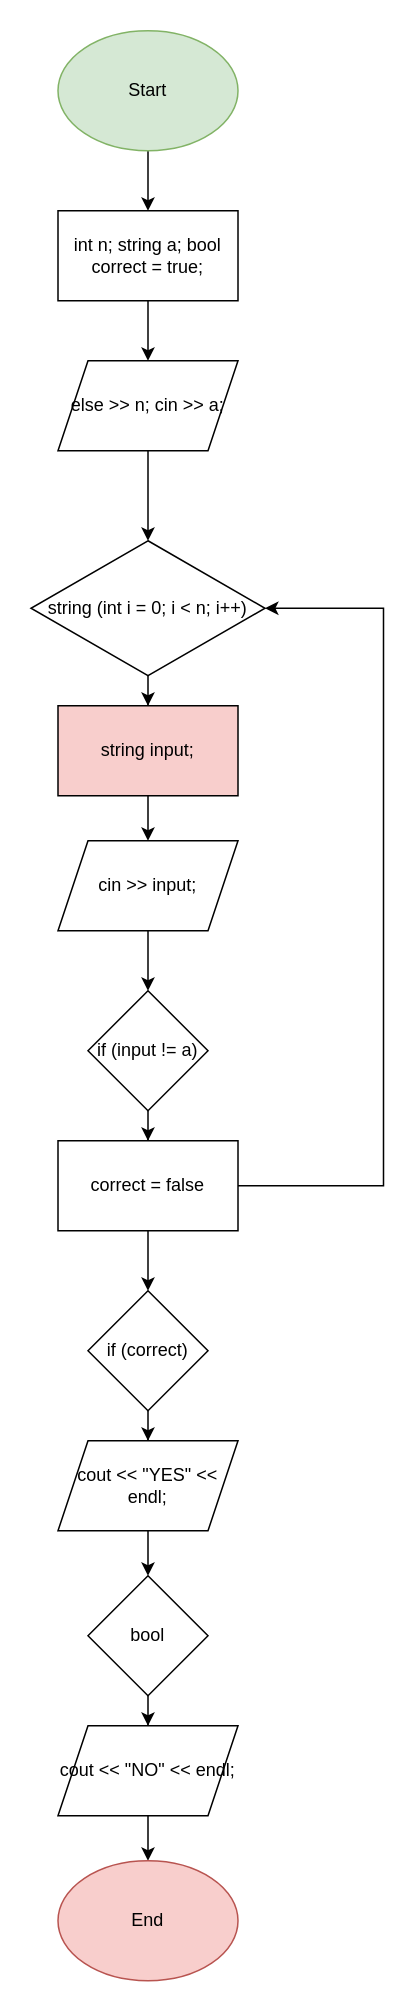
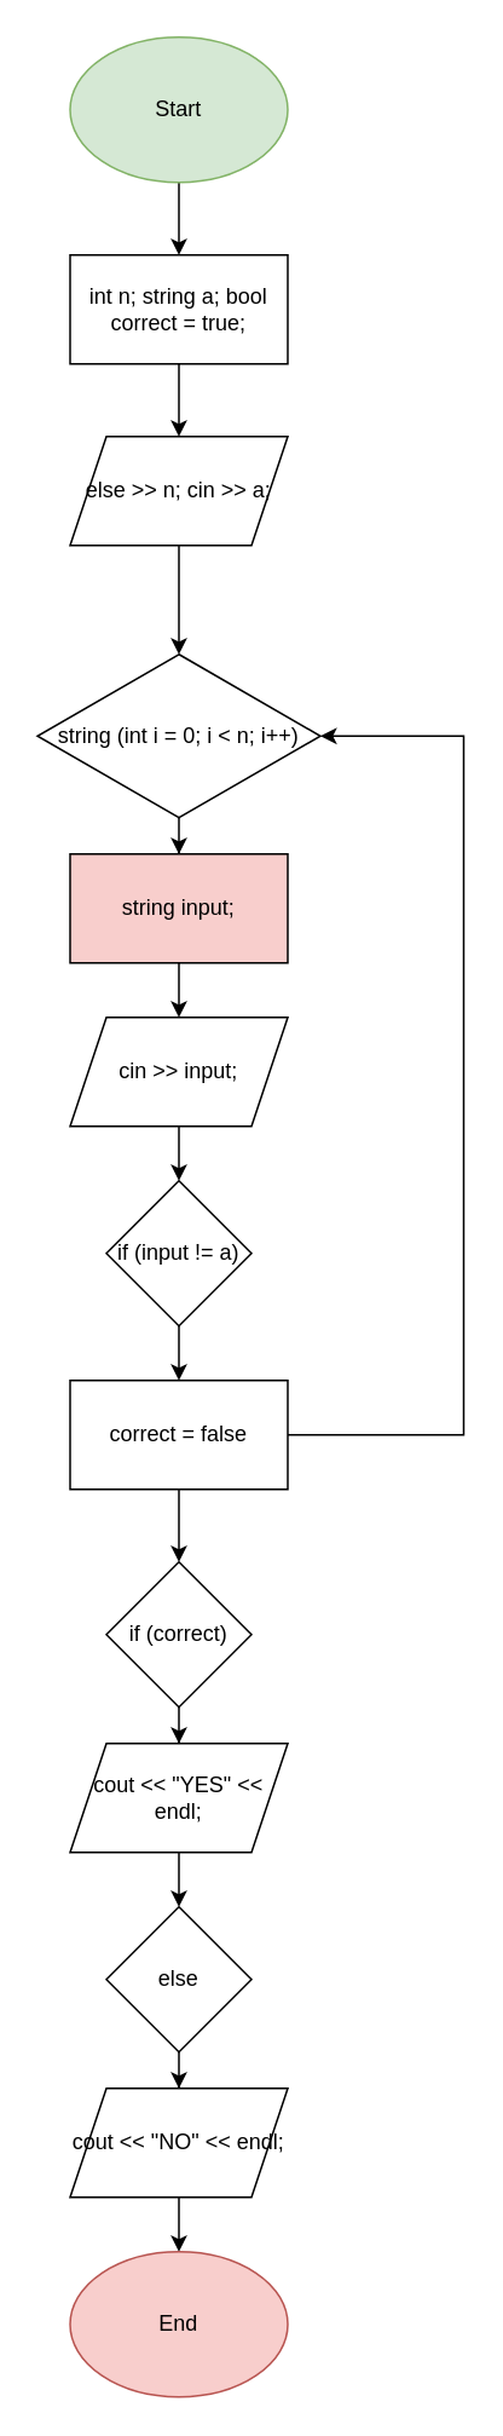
  <mxCell id="0" />
  <mxCell id="1" parent="0" />
  <mxCell id="2" style="edgeStyle=orthogonalEdgeStyle;rounded=0;orthogonalLoop=1;jettySize=auto;html=1;" edge="1" parent="1" source="3" target="5"><mxGeometry relative="1" as="geometry"><mxPoint x="98" y="170" as="targetPoint" /></mxGeometry></mxCell>
  <mxCell id="3" value="Start" style="ellipse;whiteSpace=wrap;html=1;fillColor=#d5e8d4;strokeColor=#82b366;" vertex="1" parent="1"><mxGeometry x="38" y="20" width="120" height="80" as="geometry" /></mxCell>
  <mxCell id="4" style="edgeStyle=orthogonalEdgeStyle;rounded=0;orthogonalLoop=1;jettySize=auto;html=1;" edge="1" parent="1" source="5" target="7"><mxGeometry relative="1" as="geometry"><mxPoint x="98" y="250" as="targetPoint" /></mxGeometry></mxCell>
  <mxCell id="5" value="int n; string a; bool correct = true;" style="rounded=0;whiteSpace=wrap;html=1;" vertex="1" parent="1"><mxGeometry x="38" y="140" width="120" height="60" as="geometry" /></mxCell>
  <mxCell id="6" style="edgeStyle=orthogonalEdgeStyle;rounded=0;orthogonalLoop=1;jettySize=auto;html=1;" edge="1" parent="1" source="7" target="9"><mxGeometry relative="1" as="geometry"><mxPoint x="98" y="320" as="targetPoint" /></mxGeometry></mxCell>
  <mxCell id="7" value="else &gt;&gt; n; cin &gt;&gt; a;" style="shape=parallelogram;perimeter=parallelogramPerimeter;whiteSpace=wrap;html=1;fixedSize=1;" vertex="1" parent="1"><mxGeometry x="38" y="240" width="120" height="60" as="geometry" /></mxCell>
  <mxCell id="8" style="edgeStyle=orthogonalEdgeStyle;rounded=0;orthogonalLoop=1;jettySize=auto;html=1;" edge="1" parent="1" source="9" target="11"><mxGeometry relative="1" as="geometry"><mxPoint x="98" y="500" as="targetPoint" /></mxGeometry></mxCell>
  <mxCell id="9" value="string (int i = 0; i &lt; n; i++)" style="rhombus;whiteSpace=wrap;html=1;" vertex="1" parent="1"><mxGeometry x="20" y="360" width="156" height="90" as="geometry" /></mxCell>
  <mxCell id="10" value="" style="edgeStyle=orthogonalEdgeStyle;rounded=0;orthogonalLoop=1;jettySize=auto;html=1;" edge="1" parent="1" source="11" target="13"><mxGeometry relative="1" as="geometry" /></mxCell>
  <mxCell id="11" value="string input;" style="rounded=0;whiteSpace=wrap;html=1;fillColor=#f8cecc;" vertex="1" parent="1"><mxGeometry x="38" y="470" width="120" height="60" as="geometry" /></mxCell>
  <mxCell id="12" style="edgeStyle=orthogonalEdgeStyle;rounded=0;orthogonalLoop=1;jettySize=auto;html=1;entryX=0.5;entryY=0;entryDx=0;entryDy=0;" edge="1" parent="1" source="13" target="15"><mxGeometry relative="1" as="geometry" /></mxCell>
  <mxCell id="13" value="cin &gt;&gt; input;" style="shape=parallelogram;perimeter=parallelogramPerimeter;whiteSpace=wrap;html=1;fixedSize=1;rounded=0;" vertex="1" parent="1"><mxGeometry x="38" y="560" width="120" height="60" as="geometry" /></mxCell>
  <mxCell id="14" style="edgeStyle=orthogonalEdgeStyle;rounded=0;orthogonalLoop=1;jettySize=auto;html=1;" edge="1" parent="1" source="15" target="18"><mxGeometry relative="1" as="geometry"><mxPoint x="98" y="770" as="targetPoint" /></mxGeometry></mxCell>
- <mxCell id="15" value="if (input != a)" style="rhombus;whiteSpace=wrap;html=1;" vertex="1" parent="1"><mxGeometry x="58" y="660" width="80" height="80" as="geometry" /></mxCell>
+ <mxCell id="15" value="if (input != a)" style="rhombus;whiteSpace=wrap;html=1;" vertex="1" parent="1"><mxGeometry x="58" y="650" width="80" height="80" as="geometry" /></mxCell>
  <mxCell id="16" style="edgeStyle=orthogonalEdgeStyle;rounded=0;orthogonalLoop=1;jettySize=auto;html=1;entryX=1;entryY=0.5;entryDx=0;entryDy=0;" edge="1" parent="1" source="18" target="9"><mxGeometry relative="1" as="geometry"><mxPoint x="254" y="400" as="targetPoint" /><Array as="points"><mxPoint x="255" y="790" /><mxPoint x="255" y="405" /></Array></mxGeometry></mxCell>
  <mxCell id="17" style="edgeStyle=orthogonalEdgeStyle;rounded=0;orthogonalLoop=1;jettySize=auto;html=1;" edge="1" parent="1" source="18" target="20"><mxGeometry relative="1" as="geometry"><mxPoint x="98" y="890" as="targetPoint" /></mxGeometry></mxCell>
  <mxCell id="18" value="correct = false" style="rounded=0;whiteSpace=wrap;html=1;" vertex="1" parent="1"><mxGeometry x="38" y="760" width="120" height="60" as="geometry" /></mxCell>
  <mxCell id="19" style="edgeStyle=orthogonalEdgeStyle;rounded=0;orthogonalLoop=1;jettySize=auto;html=1;" edge="1" parent="1" source="20" target="22"><mxGeometry relative="1" as="geometry"><mxPoint x="98" y="990" as="targetPoint" /></mxGeometry></mxCell>
  <mxCell id="20" value="if (correct)" style="rhombus;whiteSpace=wrap;html=1;" vertex="1" parent="1"><mxGeometry x="58" y="860" width="80" height="80" as="geometry" /></mxCell>
  <mxCell id="21" style="edgeStyle=orthogonalEdgeStyle;rounded=0;orthogonalLoop=1;jettySize=auto;html=1;" edge="1" parent="1" source="22" target="24"><mxGeometry relative="1" as="geometry"><mxPoint x="98" y="1080" as="targetPoint" /></mxGeometry></mxCell>
  <mxCell id="22" value="cout &lt;&lt; &quot;YES&quot; &lt;&lt; endl;" style="shape=parallelogram;perimeter=parallelogramPerimeter;whiteSpace=wrap;html=1;fixedSize=1;" vertex="1" parent="1"><mxGeometry x="38" y="960" width="120" height="60" as="geometry" /></mxCell>
  <mxCell id="23" style="edgeStyle=orthogonalEdgeStyle;rounded=0;orthogonalLoop=1;jettySize=auto;html=1;" edge="1" parent="1" source="24" target="26"><mxGeometry relative="1" as="geometry"><mxPoint x="98" y="1170" as="targetPoint" /></mxGeometry></mxCell>
- <mxCell id="24" value="bool" style="rhombus;whiteSpace=wrap;html=1;" vertex="1" parent="1"><mxGeometry x="58" y="1050" width="80" height="80" as="geometry" /></mxCell>
+ <mxCell id="24" value="else" style="rhombus;whiteSpace=wrap;html=1;" vertex="1" parent="1"><mxGeometry x="58" y="1050" width="80" height="80" as="geometry" /></mxCell>
  <mxCell id="25" style="edgeStyle=orthogonalEdgeStyle;rounded=0;orthogonalLoop=1;jettySize=auto;html=1;" edge="1" parent="1" source="26" target="27"><mxGeometry relative="1" as="geometry"><mxPoint x="98" y="1250" as="targetPoint" /></mxGeometry></mxCell>
  <mxCell id="26" value="cout &lt;&lt; &quot;NO&quot; &lt;&lt; endl;" style="shape=parallelogram;perimeter=parallelogramPerimeter;whiteSpace=wrap;html=1;fixedSize=1;" vertex="1" parent="1"><mxGeometry x="38" y="1150" width="120" height="60" as="geometry" /></mxCell>
  <mxCell id="27" value="End" style="ellipse;whiteSpace=wrap;html=1;fillColor=#f8cecc;strokeColor=#b85450;" vertex="1" parent="1"><mxGeometry x="38" y="1240" width="120" height="80" as="geometry" /></mxCell>
